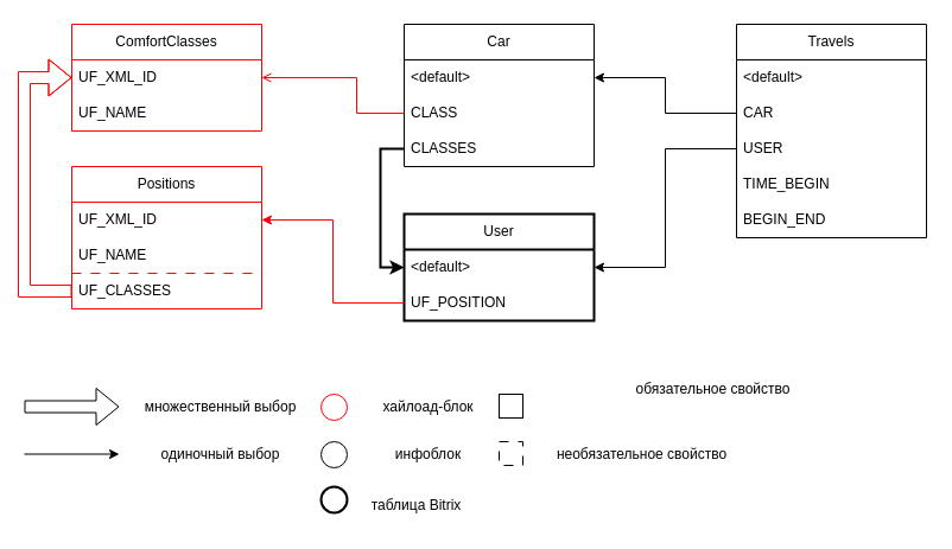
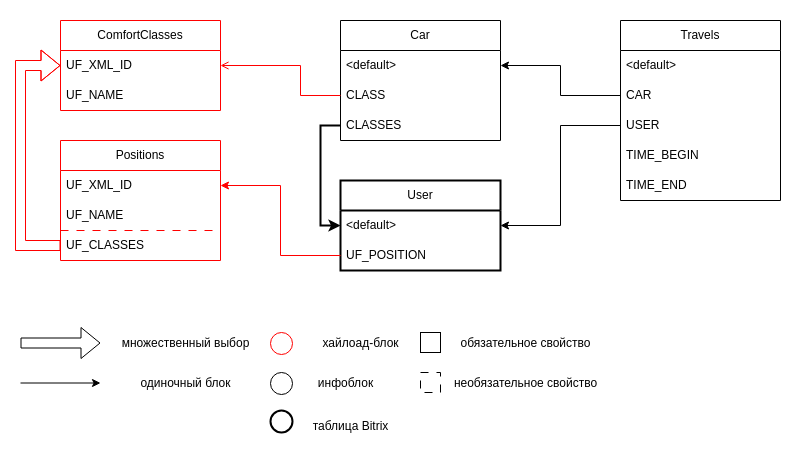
  <mxCell id="0" />
  <mxCell id="1" parent="0" />
  <mxCell id="2" value="&lt;div&gt;Positions&lt;/div&gt;" style="swimlane;fontStyle=0;childLayout=stackLayout;horizontal=1;startSize=30;horizontalStack=0;resizeParent=1;resizeParentMax=0;resizeLast=0;collapsible=1;marginBottom=0;whiteSpace=wrap;html=1;strokeColor=#FF0000;" vertex="1" parent="1"><mxGeometry x="60" y="140" width="160" height="120" as="geometry" /></mxCell>
  <mxCell id="3" value="&lt;div&gt;UF_XML_ID&lt;/div&gt;" style="text;strokeColor=none;fillColor=none;align=left;verticalAlign=middle;spacingLeft=4;spacingRight=4;overflow=hidden;points=[[0,0.5],[1,0.5]];portConstraint=eastwest;rotatable=0;whiteSpace=wrap;html=1;" vertex="1" parent="2"><mxGeometry y="30" width="160" height="30" as="geometry" /></mxCell>
  <mxCell id="4" value="UF_NAME" style="text;strokeColor=none;fillColor=none;align=left;verticalAlign=middle;spacingLeft=4;spacingRight=4;overflow=hidden;points=[[0,0.5],[1,0.5]];portConstraint=eastwest;rotatable=0;whiteSpace=wrap;html=1;" vertex="1" parent="2"><mxGeometry y="60" width="160" height="30" as="geometry" /></mxCell>
  <mxCell id="5" value="&lt;div&gt;UF_CLASSES&lt;/div&gt;" style="text;strokeColor=#FF0000;fillColor=none;align=left;verticalAlign=middle;spacingLeft=4;spacingRight=4;overflow=hidden;points=[[0,0.5],[1,0.5]];portConstraint=eastwest;rotatable=0;whiteSpace=wrap;html=1;dashed=1;dashPattern=8 8;" vertex="1" parent="2"><mxGeometry y="90" width="160" height="30" as="geometry" /></mxCell>
  <mxCell id="6" value="&lt;div&gt;ComfortClasses&lt;/div&gt;" style="swimlane;fontStyle=0;childLayout=stackLayout;horizontal=1;startSize=30;horizontalStack=0;resizeParent=1;resizeParentMax=0;resizeLast=0;collapsible=1;marginBottom=0;whiteSpace=wrap;html=1;strokeColor=#FF0000;" vertex="1" parent="1"><mxGeometry x="60" y="20" width="160" height="90" as="geometry" /></mxCell>
  <mxCell id="7" value="&lt;div&gt;UF_XML_ID&lt;/div&gt;" style="text;strokeColor=none;fillColor=none;align=left;verticalAlign=middle;spacingLeft=4;spacingRight=4;overflow=hidden;points=[[0,0.5],[1,0.5]];portConstraint=eastwest;rotatable=0;whiteSpace=wrap;html=1;" vertex="1" parent="6"><mxGeometry y="30" width="160" height="30" as="geometry" /></mxCell>
  <mxCell id="8" value="UF_NAME" style="text;strokeColor=none;fillColor=none;align=left;verticalAlign=middle;spacingLeft=4;spacingRight=4;overflow=hidden;points=[[0,0.5],[1,0.5]];portConstraint=eastwest;rotatable=0;whiteSpace=wrap;html=1;" vertex="1" parent="6"><mxGeometry y="60" width="160" height="30" as="geometry" /></mxCell>
  <mxCell id="9" value="&lt;div&gt;Car&lt;/div&gt;" style="swimlane;fontStyle=0;childLayout=stackLayout;horizontal=1;startSize=30;horizontalStack=0;resizeParent=1;resizeParentMax=0;resizeLast=0;collapsible=1;marginBottom=0;whiteSpace=wrap;html=1;" vertex="1" parent="1"><mxGeometry x="340" y="20" width="160" height="120" as="geometry" /></mxCell>
  <mxCell id="10" value="&amp;lt;default&amp;gt;" style="text;strokeColor=none;fillColor=none;align=left;verticalAlign=middle;spacingLeft=4;spacingRight=4;overflow=hidden;points=[[0,0.5],[1,0.5]];portConstraint=eastwest;rotatable=0;whiteSpace=wrap;html=1;" vertex="1" parent="9"><mxGeometry y="30" width="160" height="30" as="geometry" /></mxCell>
  <mxCell id="11" value="&lt;div&gt;CLASS&lt;/div&gt;" style="text;strokeColor=none;fillColor=none;align=left;verticalAlign=middle;spacingLeft=4;spacingRight=4;overflow=hidden;points=[[0,0.5],[1,0.5]];portConstraint=eastwest;rotatable=0;whiteSpace=wrap;html=1;" vertex="1" parent="9"><mxGeometry y="60" width="160" height="30" as="geometry" /></mxCell>
  <mxCell id="12" value="CLASSES" style="text;strokeColor=none;fillColor=none;align=left;verticalAlign=middle;spacingLeft=4;spacingRight=4;overflow=hidden;points=[[0,0.5],[1,0.5]];portConstraint=eastwest;rotatable=0;whiteSpace=wrap;html=1;" vertex="1" parent="9"><mxGeometry y="90" width="160" height="30" as="geometry" /></mxCell>
  <mxCell id="13" value="&lt;div&gt;User&lt;/div&gt;" style="swimlane;fontStyle=0;childLayout=stackLayout;horizontal=1;startSize=30;horizontalStack=0;resizeParent=1;resizeParentMax=0;resizeLast=0;collapsible=1;marginBottom=0;whiteSpace=wrap;html=1;strokeWidth=2;" vertex="1" parent="1"><mxGeometry x="340" y="180" width="160" height="90" as="geometry" /></mxCell>
  <mxCell id="14" value="&lt;div&gt;&amp;lt;default&amp;gt;&lt;/div&gt;" style="text;strokeColor=none;fillColor=none;align=left;verticalAlign=middle;spacingLeft=4;spacingRight=4;overflow=hidden;points=[[0,0.5],[1,0.5]];portConstraint=eastwest;rotatable=0;whiteSpace=wrap;html=1;" vertex="1" parent="13"><mxGeometry y="30" width="160" height="30" as="geometry" /></mxCell>
  <mxCell id="15" value="&lt;div&gt;UF_POSITION&lt;/div&gt;" style="text;strokeColor=none;fillColor=none;align=left;verticalAlign=middle;spacingLeft=4;spacingRight=4;overflow=hidden;points=[[0,0.5],[1,0.5]];portConstraint=eastwest;rotatable=0;whiteSpace=wrap;html=1;" vertex="1" parent="13"><mxGeometry y="60" width="160" height="30" as="geometry" /></mxCell>
  <mxCell id="16" value="&lt;div&gt;Travels&lt;/div&gt;" style="swimlane;fontStyle=0;childLayout=stackLayout;horizontal=1;startSize=30;horizontalStack=0;resizeParent=1;resizeParentMax=0;resizeLast=0;collapsible=1;marginBottom=0;whiteSpace=wrap;html=1;strokeColor=#000000;" vertex="1" parent="1"><mxGeometry x="620" y="20" width="160" height="180" as="geometry" /></mxCell>
  <mxCell id="17" value="&lt;div&gt;&amp;lt;default&amp;gt;&lt;/div&gt;" style="text;strokeColor=none;fillColor=none;align=left;verticalAlign=middle;spacingLeft=4;spacingRight=4;overflow=hidden;points=[[0,0.5],[1,0.5]];portConstraint=eastwest;rotatable=0;whiteSpace=wrap;html=1;" vertex="1" parent="16"><mxGeometry y="30" width="160" height="30" as="geometry" /></mxCell>
  <mxCell id="18" value="CAR" style="text;strokeColor=none;fillColor=none;align=left;verticalAlign=middle;spacingLeft=4;spacingRight=4;overflow=hidden;points=[[0,0.5],[1,0.5]];portConstraint=eastwest;rotatable=0;whiteSpace=wrap;html=1;" vertex="1" parent="16"><mxGeometry y="60" width="160" height="30" as="geometry" /></mxCell>
  <mxCell id="19" value="USER" style="text;strokeColor=none;fillColor=none;align=left;verticalAlign=middle;spacingLeft=4;spacingRight=4;overflow=hidden;points=[[0,0.5],[1,0.5]];portConstraint=eastwest;rotatable=0;whiteSpace=wrap;html=1;" vertex="1" parent="16"><mxGeometry y="90" width="160" height="30" as="geometry" /></mxCell>
  <mxCell id="20" value="TIME_BEGIN" style="text;strokeColor=none;fillColor=none;align=left;verticalAlign=middle;spacingLeft=4;spacingRight=4;overflow=hidden;points=[[0,0.5],[1,0.5]];portConstraint=eastwest;rotatable=0;whiteSpace=wrap;html=1;" vertex="1" parent="16"><mxGeometry y="120" width="160" height="30" as="geometry" /></mxCell>
- <mxCell id="21" value="BEGIN_END" style="text;strokeColor=none;fillColor=none;align=left;verticalAlign=middle;spacingLeft=4;spacingRight=4;overflow=hidden;points=[[0,0.5],[1,0.5]];portConstraint=eastwest;rotatable=0;whiteSpace=wrap;html=1;" vertex="1" parent="16"><mxGeometry y="150" width="160" height="30" as="geometry" /></mxCell>
+ <mxCell id="21" value="TIME_END" style="text;strokeColor=none;fillColor=none;align=left;verticalAlign=middle;spacingLeft=4;spacingRight=4;overflow=hidden;points=[[0,0.5],[1,0.5]];portConstraint=eastwest;rotatable=0;whiteSpace=wrap;html=1;" vertex="1" parent="16"><mxGeometry y="150" width="160" height="30" as="geometry" /></mxCell>
  <mxCell id="22" style="edgeStyle=orthogonalEdgeStyle;rounded=0;orthogonalLoop=1;jettySize=auto;html=1;exitX=0;exitY=0.5;exitDx=0;exitDy=0;entryX=0;entryY=0.5;entryDx=0;entryDy=0;strokeColor=#FF0000;shape=flexArrow;" edge="1" parent="1" source="5" target="7"><mxGeometry relative="1" as="geometry"><Array as="points"><mxPoint x="20" y="245" /><mxPoint x="20" y="65" /></Array></mxGeometry></mxCell>
  <mxCell id="23" style="edgeStyle=orthogonalEdgeStyle;rounded=0;orthogonalLoop=1;jettySize=auto;html=1;exitX=0;exitY=0.5;exitDx=0;exitDy=0;entryX=0;entryY=0.5;entryDx=0;entryDy=0;strokeWidth=2;" edge="1" parent="1" source="12" target="13"><mxGeometry relative="1" as="geometry"><mxPoint x="330" y="110" as="sourcePoint" /><mxPoint x="330" y="240" as="targetPoint" /></mxGeometry></mxCell>
  <mxCell id="24" style="edgeStyle=orthogonalEdgeStyle;rounded=0;orthogonalLoop=1;jettySize=auto;html=1;exitX=0;exitY=0.5;exitDx=0;exitDy=0;entryX=1;entryY=0.5;entryDx=0;entryDy=0;strokeColor=#FF0000;endArrow=open;" edge="1" parent="1" source="11" target="6"><mxGeometry relative="1" as="geometry"><Array as="points"><mxPoint x="300" y="95" /><mxPoint x="300" y="65" /></Array></mxGeometry></mxCell>
  <mxCell id="25" style="edgeStyle=orthogonalEdgeStyle;rounded=0;orthogonalLoop=1;jettySize=auto;html=1;exitX=0;exitY=0.5;exitDx=0;exitDy=0;entryX=1;entryY=0.5;entryDx=0;entryDy=0;strokeColor=#FF0000;" edge="1" parent="1" source="15" target="3"><mxGeometry relative="1" as="geometry" /></mxCell>
  <mxCell id="26" style="edgeStyle=orthogonalEdgeStyle;rounded=0;orthogonalLoop=1;jettySize=auto;html=1;exitX=0;exitY=0.5;exitDx=0;exitDy=0;entryX=1;entryY=0.5;entryDx=0;entryDy=0;" edge="1" parent="1" source="18" target="10"><mxGeometry relative="1" as="geometry" /></mxCell>
  <mxCell id="27" style="edgeStyle=orthogonalEdgeStyle;rounded=0;orthogonalLoop=1;jettySize=auto;html=1;exitX=0;exitY=0.5;exitDx=0;exitDy=0;entryX=1;entryY=0.5;entryDx=0;entryDy=0;" edge="1" parent="1" source="19" target="13"><mxGeometry relative="1" as="geometry" /></mxCell>
  <mxCell id="28" value="" style="shape=flexArrow;endArrow=classic;html=1;rounded=0;" edge="1" parent="1"><mxGeometry width="50" height="50" relative="1" as="geometry"><mxPoint x="20" y="342.5" as="sourcePoint" /><mxPoint x="100" y="342.5" as="targetPoint" /></mxGeometry></mxCell>
  <mxCell id="29" value="" style="endArrow=classic;html=1;rounded=0;" edge="1" parent="1"><mxGeometry width="50" height="50" relative="1" as="geometry"><mxPoint x="20" y="382.5" as="sourcePoint" /><mxPoint x="100" y="382.5" as="targetPoint" /></mxGeometry></mxCell>
  <mxCell id="30" value="множественный выбор" style="text;html=1;align=center;verticalAlign=middle;resizable=0;points=[];autosize=1;strokeColor=none;fillColor=none;" vertex="1" parent="1"><mxGeometry x="110" y="328" width="150" height="30" as="geometry" /></mxCell>
- <mxCell id="31" value="&lt;div&gt;одиночный выбор&lt;/div&gt;" style="text;html=1;align=center;verticalAlign=middle;resizable=0;points=[];autosize=1;strokeColor=none;fillColor=none;" vertex="1" parent="1"><mxGeometry x="125" y="368" width="120" height="30" as="geometry" /></mxCell>
+ <mxCell id="31" value="&lt;div&gt;одиночный блок&lt;/div&gt;" style="text;html=1;align=center;verticalAlign=middle;resizable=0;points=[];autosize=1;strokeColor=none;fillColor=none;" vertex="1" parent="1"><mxGeometry x="125" y="368" width="120" height="30" as="geometry" /></mxCell>
  <mxCell id="32" value="" style="ellipse;whiteSpace=wrap;html=1;aspect=fixed;fillColor=none;strokeColor=#FF0000;" vertex="1" parent="1"><mxGeometry x="270" y="332" width="22" height="22" as="geometry" /></mxCell>
  <mxCell id="33" value="хайлоад-блок" style="text;html=1;align=center;verticalAlign=middle;resizable=0;points=[];autosize=1;strokeColor=none;fillColor=none;" vertex="1" parent="1"><mxGeometry x="310" y="328" width="100" height="30" as="geometry" /></mxCell>
  <mxCell id="34" value="" style="ellipse;whiteSpace=wrap;html=1;aspect=fixed;fillColor=none;" vertex="1" parent="1"><mxGeometry x="270" y="372" width="22" height="22" as="geometry" /></mxCell>
- <mxCell id="35" value="инфоблок" style="text;html=1;align=center;verticalAlign=middle;resizable=0;points=[];autosize=1;strokeColor=none;fillColor=none;" vertex="1" parent="1"><mxGeometry x="320" y="368" width="80" height="30" as="geometry" /></mxCell>
+ <mxCell id="35" value="инфоблок" style="text;html=1;align=center;verticalAlign=middle;resizable=0;points=[];autosize=1;strokeColor=none;fillColor=none;" vertex="1" parent="1"><mxGeometry x="305" y="368" width="80" height="30" as="geometry" /></mxCell>
  <mxCell id="36" value="" style="ellipse;whiteSpace=wrap;html=1;aspect=fixed;fillColor=none;strokeWidth=2;" vertex="1" parent="1"><mxGeometry x="270" y="410" width="22" height="22" as="geometry" /></mxCell>
  <mxCell id="37" value="таблица Bitrix" style="text;html=1;align=center;verticalAlign=middle;resizable=0;points=[];autosize=1;strokeColor=none;fillColor=none;" vertex="1" parent="1"><mxGeometry x="300" y="411" width="100" height="30" as="geometry" /></mxCell>
  <mxCell id="38" value="" style="whiteSpace=wrap;html=1;aspect=fixed;strokeColor=default;fillColor=none;" vertex="1" parent="1"><mxGeometry x="420" y="332" width="20" height="20" as="geometry" /></mxCell>
- <mxCell id="39" value="&lt;div&gt;обязательное свойство&lt;/div&gt;" style="text;html=1;align=center;verticalAlign=middle;resizable=0;points=[];autosize=1;strokeColor=none;fillColor=none;" vertex="1" parent="1"><mxGeometry x="525" y="313" width="150" height="30" as="geometry" /></mxCell>
+ <mxCell id="39" value="&lt;div&gt;обязательное свойство&lt;/div&gt;" style="text;html=1;align=center;verticalAlign=middle;resizable=0;points=[];autosize=1;strokeColor=none;fillColor=none;" vertex="1" parent="1"><mxGeometry x="450" y="328" width="150" height="30" as="geometry" /></mxCell>
  <mxCell id="40" value="" style="whiteSpace=wrap;html=1;aspect=fixed;strokeColor=default;fillColor=none;dashed=1;dashPattern=8 8;" vertex="1" parent="1"><mxGeometry x="420" y="372" width="20" height="20" as="geometry" /></mxCell>
- <mxCell id="41" value="необязательное свойство" style="text;html=1;align=center;verticalAlign=middle;resizable=0;points=[];autosize=1;strokeColor=none;fillColor=none;" vertex="1" parent="1"><mxGeometry x="455" y="368" width="170" height="30" as="geometry" /></mxCell>
+ <mxCell id="41" value="необязательное свойство" style="text;html=1;align=center;verticalAlign=middle;resizable=0;points=[];autosize=1;strokeColor=none;fillColor=none;" vertex="1" parent="1"><mxGeometry x="440" y="368" width="170" height="30" as="geometry" /></mxCell>
